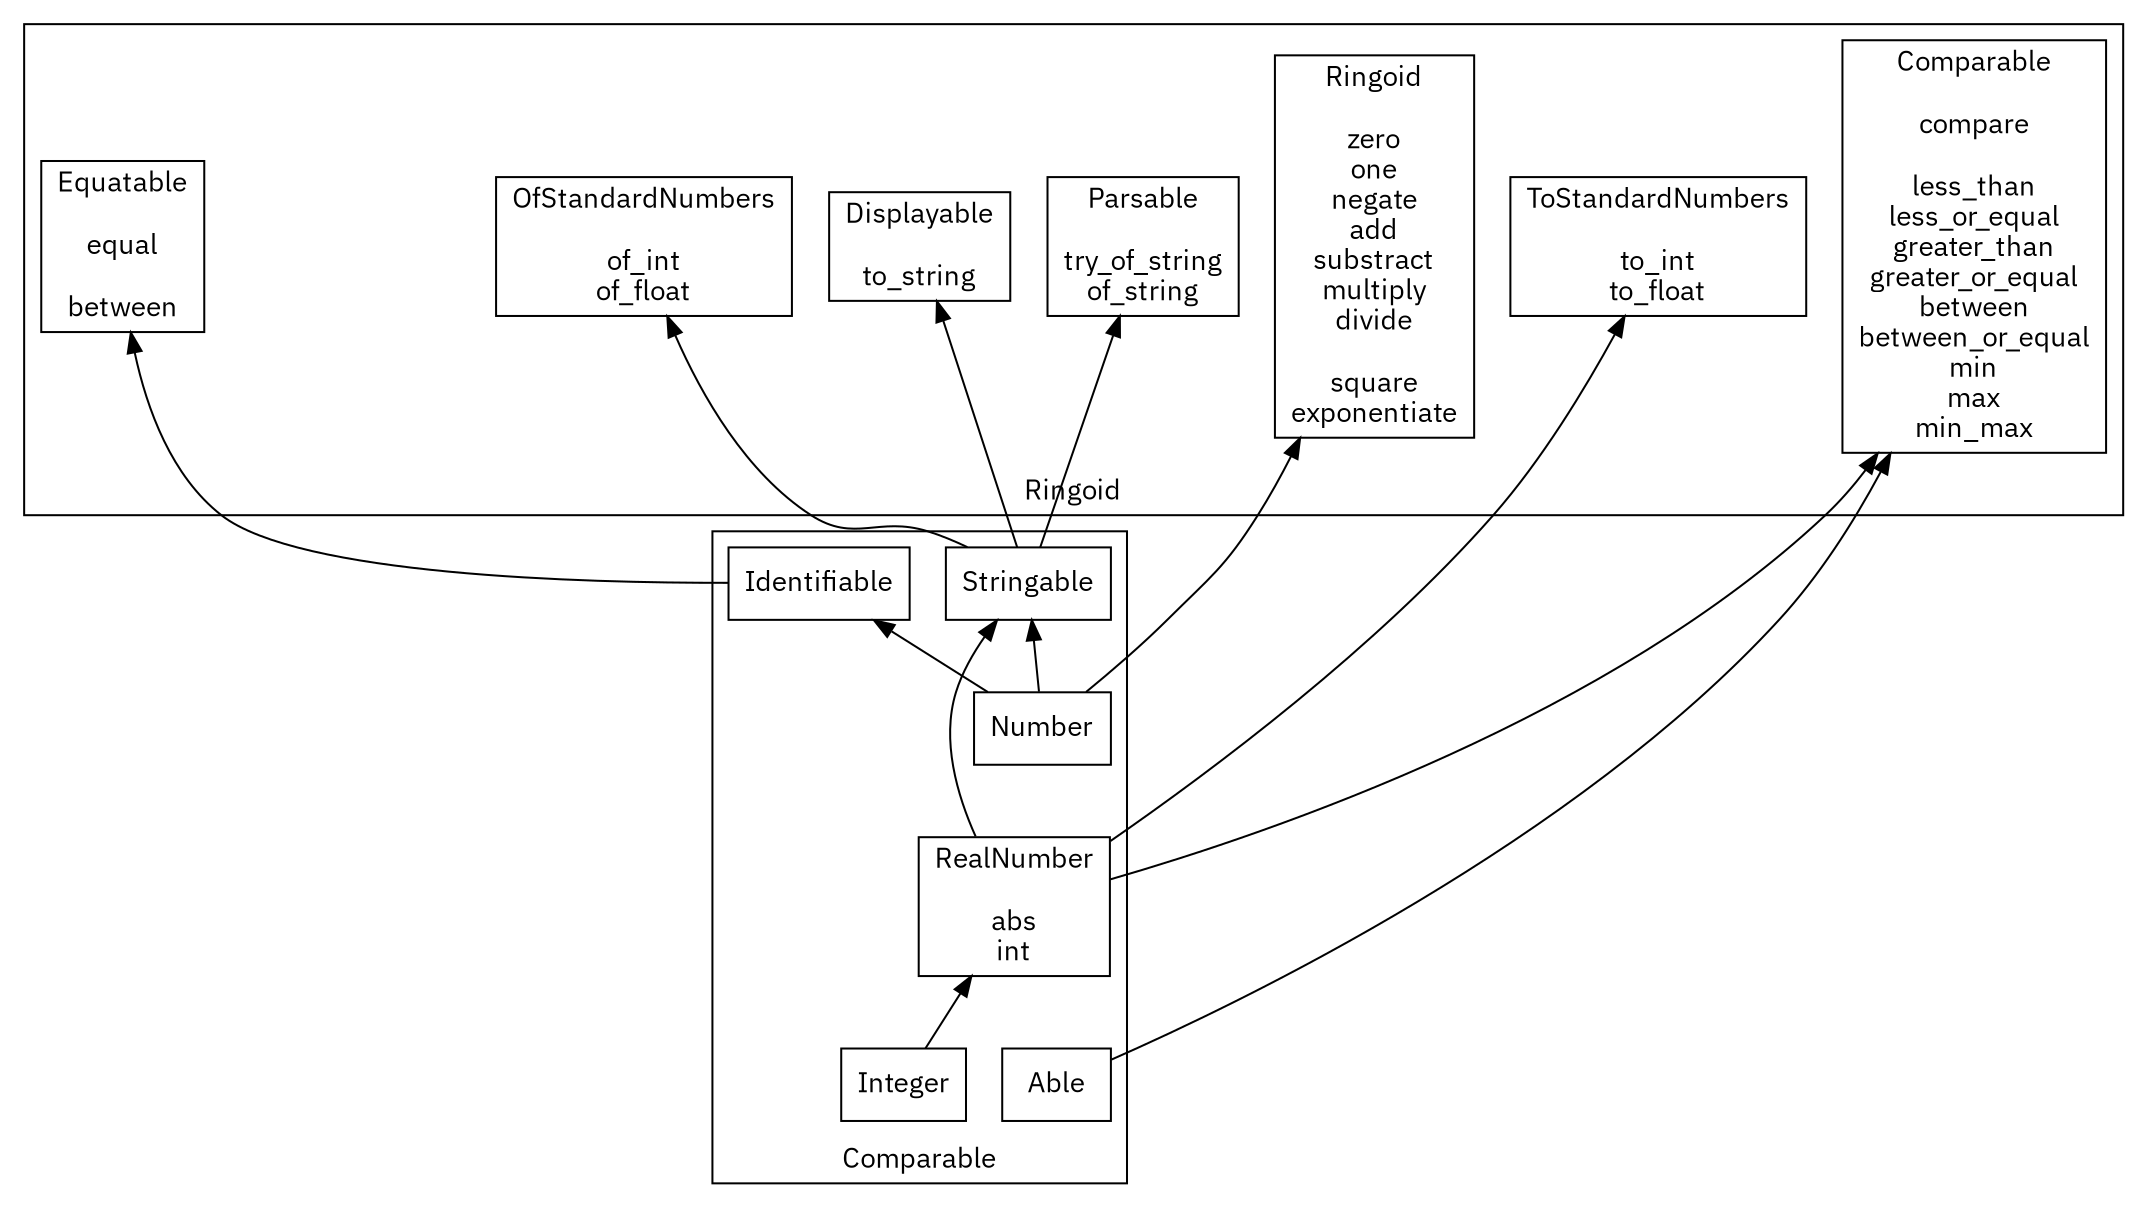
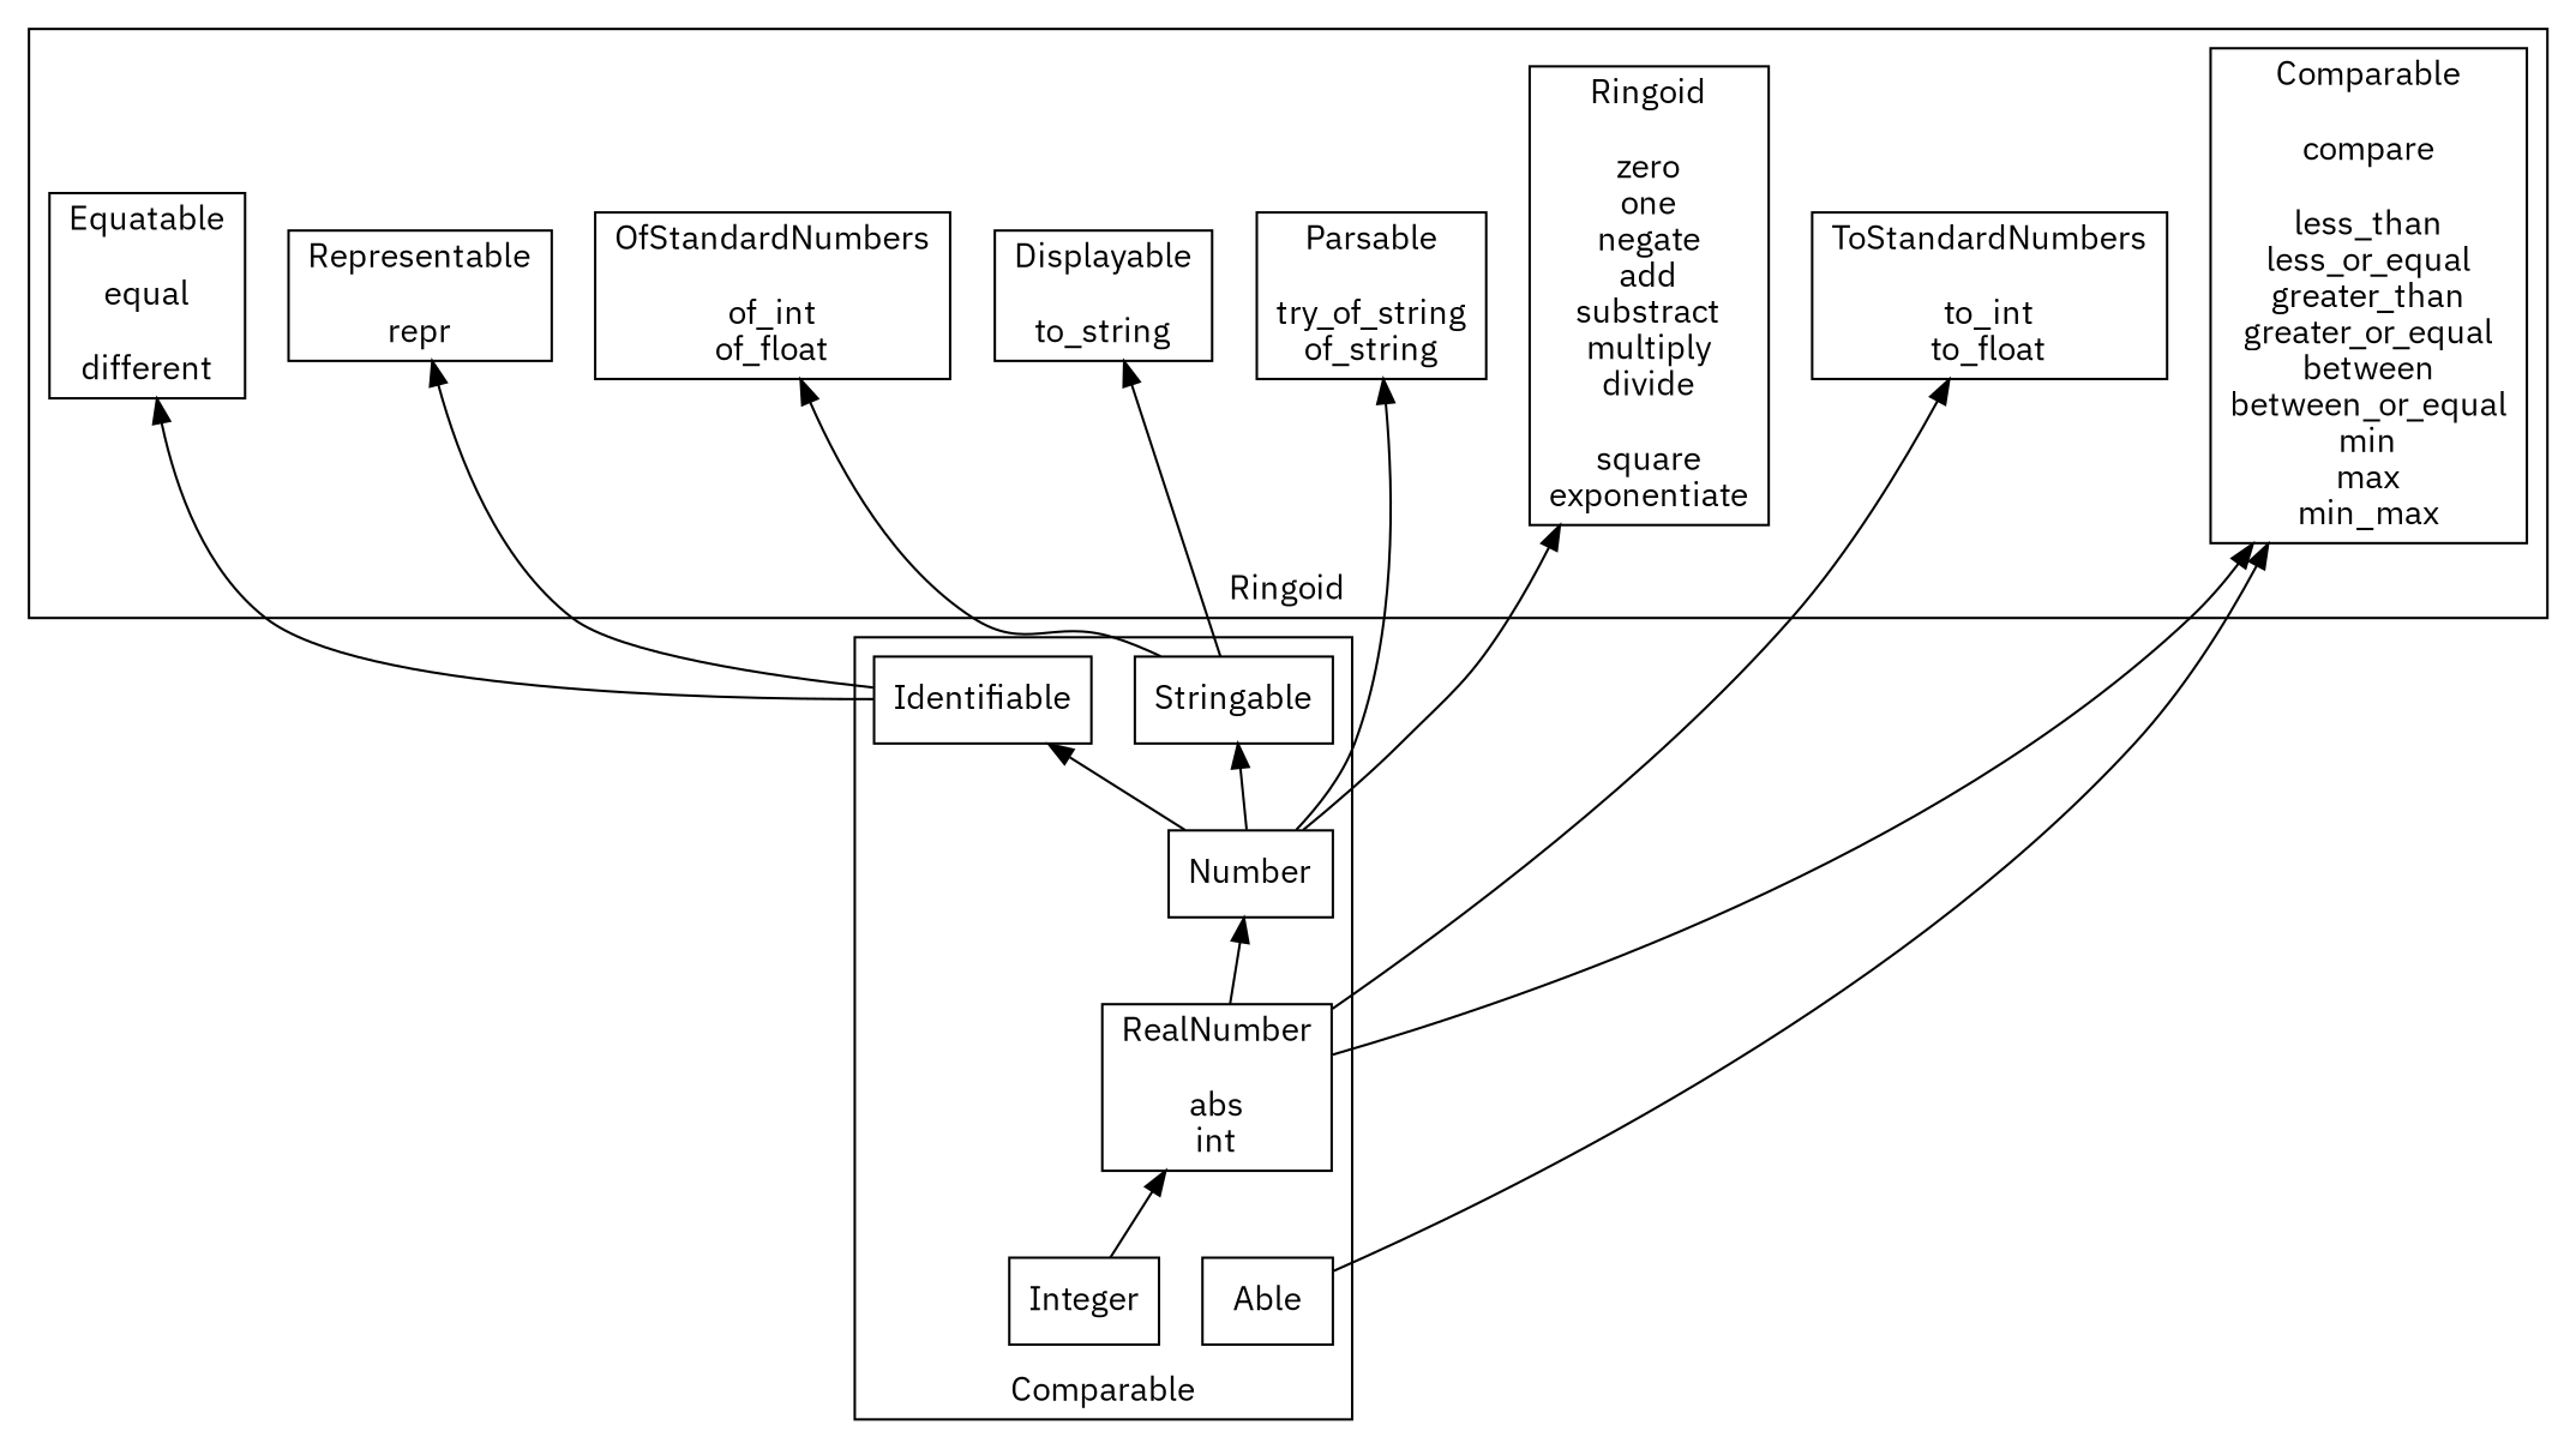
  digraph {
    fontname="IBM Plex Sans"
    rankdir=BT
    node [fontname="IBM Plex Sans" shape=box]
    edge [fontname="IBM Plex Sans"]
+   n1 [label="Representable\n\nrepr"]
    n2 [label="Displayable\n\nto_string"]
-   n3 [label="Equatable\n\nequal\n\nbetween"]
+   n3 [label="Equatable\n\nequal\n\ndifferent"]
    n4 [label="Parsable\n\ntry_of_string\nof_string"]
    n5 [label="Comparable\n\ncompare\n\nless_than\nless_or_equal\ngreater_than\ngreater_or_equal\nbetween\nbetween_or_equal\nmin\nmax\nmin_max"]
    n6 [label="Ringoid\n\nzero\none\nnegate\nadd\nsubstract\nmultiply\ndivide\n\nsquare\nexponentiate"]
    n7 [label="OfStandardNumbers\n\nof_int\nof_float"]
    n8 [label="ToStandardNumbers\n\nto_int\nto_float"]
    n9 [label=Identifiable]
    n10 [label=Able]
    n11 [label=Stringable]
    n12 [label=Number]
    n13 [label="RealNumber\n\nabs\nint"]
    n14 [label=Integer]
    subgraph cluster_1 {
      label=Ringoid
+     n1
      n2
      n3
      n4
      n5
      n6
      n7
      n8
    }
    subgraph cluster_2 {
      label=Comparable
      n9
      n10
      n11
      n12
      n13
      n14
    }
+   n9 -> n1
    n9 -> n3
    n10 -> n5
    n11 -> n2
-   n11 -> n4
+   n12 -> n4
    n11 -> n7
    n12 -> n6
    n12 -> n9
    n12 -> n11
    n13 -> n5
    n13 -> n8
-   n13 -> n11
+   n13 -> n12
    n14 -> n13
  }
